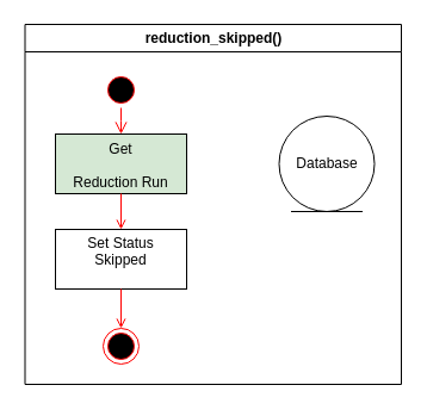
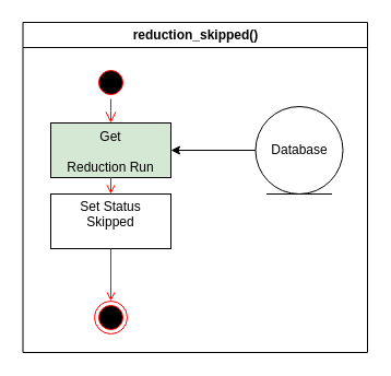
  <mxCell id="0" />
  <mxCell id="1" parent="0" />
  <mxCell id="2" value="reduction_skipped()" style="swimlane;whiteSpace=wrap" parent="1" vertex="1"><mxGeometry x="20.5" y="20" width="315.5" height="302" as="geometry" /></mxCell>
  <mxCell id="3" value="" style="ellipse;shape=startState;fillColor=#000000;strokeColor=#ff0000;" parent="2" vertex="1"><mxGeometry x="65.5" y="40" width="30" height="30" as="geometry" /></mxCell>
  <mxCell id="4" value="" style="edgeStyle=elbowEdgeStyle;elbow=horizontal;verticalAlign=bottom;endArrow=open;endSize=8;strokeColor=#FF0000;endFill=1;rounded=0" parent="2" source="3" target="5" edge="1"><mxGeometry x="65.5" y="40" as="geometry"><mxPoint x="80.5" y="110" as="targetPoint" /></mxGeometry></mxCell>
  <mxCell id="5" value="Get &#10;&#10;Reduction Run" style="verticalAlign=bottom;fillColor=#d5e8d4;" parent="2" vertex="1"><mxGeometry x="25.5" y="92" width="110" height="50" as="geometry" /></mxCell>
- <mxCell id="6" value="Set Status&#10;Skipped&#10;" style="" parent="2" vertex="1"><mxGeometry x="25.5" y="172" width="110" height="50" as="geometry" /></mxCell>
+ <mxCell id="6" value="Set Status&#10;Skipped&#10;" style="" parent="2" vertex="1"><mxGeometry x="25.5" y="157" width="110" height="50" as="geometry" /></mxCell>
  <mxCell id="7" value="" style="endArrow=open;strokeColor=#FF0000;endFill=1;rounded=0" parent="2" source="5" target="6" edge="1"><mxGeometry relative="1" as="geometry" /></mxCell>
  <mxCell id="8" value="Database" style="ellipse;shape=umlEntity;whiteSpace=wrap;html=1;" vertex="1" parent="2"><mxGeometry x="213" y="77" width="80" height="80" as="geometry" /></mxCell>
+ <mxCell id="9" value="" style="endArrow=classic;html=1;exitX=0;exitY=0.5;exitDx=0;exitDy=0;entryX=1;entryY=0.5;entryDx=0;entryDy=0;" edge="1" parent="2" source="8" target="5"><mxGeometry width="50" height="50" relative="1" as="geometry"><mxPoint x="161" y="192" as="sourcePoint" /><mxPoint x="211" y="142" as="targetPoint" /></mxGeometry></mxCell>
  <mxCell id="10" value="" style="ellipse;html=1;shape=endState;fillColor=#000000;strokeColor=#ff0000;" vertex="1" parent="2"><mxGeometry x="65.5" y="255" width="30" height="30" as="geometry" /></mxCell>
  <mxCell id="11" value="" style="endArrow=open;strokeColor=#FF0000;endFill=1;rounded=0;exitX=0.5;exitY=1;exitDx=0;exitDy=0;entryX=0.5;entryY=0;entryDx=0;entryDy=0;" edge="1" parent="2" source="6" target="10"><mxGeometry relative="1" as="geometry"><mxPoint x="90.5" y="152" as="sourcePoint" /><mxPoint x="80.5" y="252" as="targetPoint" /></mxGeometry></mxCell>
